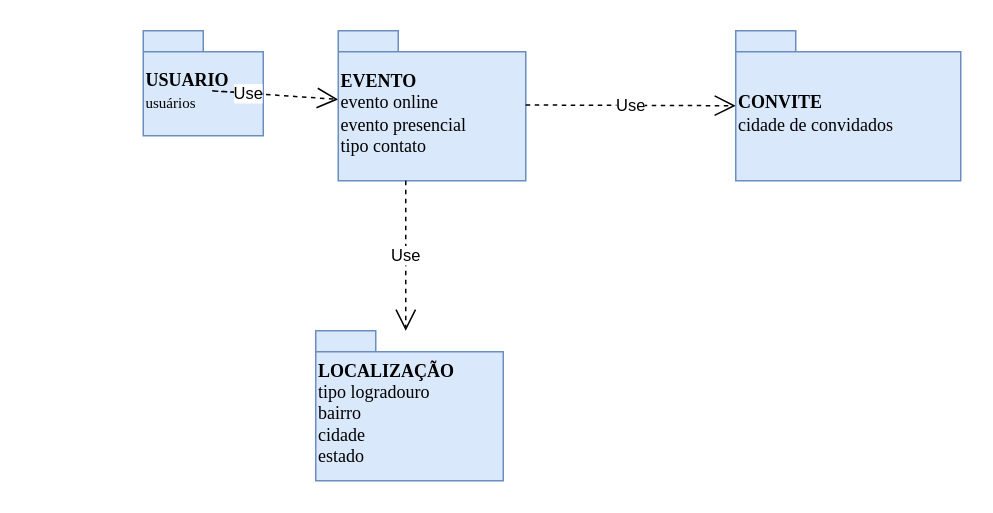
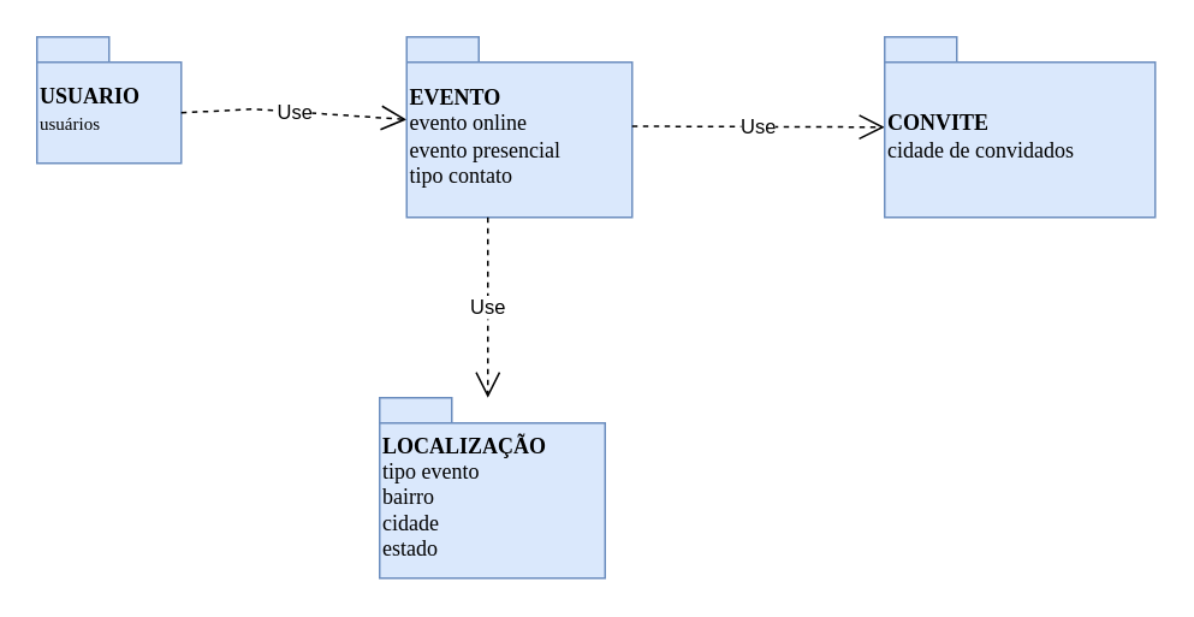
  <mxCell id="0" />
  <mxCell id="1" parent="0" />
- <mxCell id="2" value="&lt;div style=&quot;&quot;&gt;&lt;span style=&quot;font-family: &amp;quot;Lucida Console&amp;quot;; background-color: initial;&quot;&gt;USUARIO&lt;/span&gt;&lt;/div&gt;&lt;font face=&quot;Lucida Console&quot;&gt;&lt;div style=&quot;&quot;&gt;&lt;span style=&quot;font-size: 10px; font-weight: normal; background-color: initial;&quot;&gt;usuários&lt;/span&gt;&lt;/div&gt;&lt;/font&gt;" style="shape=folder;fontStyle=1;spacingTop=10;tabWidth=40;tabHeight=14;tabPosition=left;html=1;whiteSpace=wrap;fillColor=#dae8fc;strokeColor=#6c8ebf;labelBackgroundColor=none;align=left;" vertex="1" parent="1"><mxGeometry x="95" y="20" width="80" height="70" as="geometry" /></mxCell>
+ <mxCell id="2" value="&lt;div style=&quot;&quot;&gt;&lt;span style=&quot;font-family: &amp;quot;Lucida Console&amp;quot;; background-color: initial;&quot;&gt;USUARIO&lt;/span&gt;&lt;/div&gt;&lt;font face=&quot;Lucida Console&quot;&gt;&lt;div style=&quot;&quot;&gt;&lt;span style=&quot;font-size: 10px; font-weight: normal; background-color: initial;&quot;&gt;usuários&lt;/span&gt;&lt;/div&gt;&lt;/font&gt;" style="shape=folder;fontStyle=1;spacingTop=10;tabWidth=40;tabHeight=14;tabPosition=left;html=1;whiteSpace=wrap;fillColor=#dae8fc;strokeColor=#6c8ebf;labelBackgroundColor=none;align=left;" vertex="1" parent="1"><mxGeometry x="20" y="20" width="80" height="70" as="geometry" /></mxCell>
  <mxCell id="3" value="Use" style="endArrow=open;endSize=12;dashed=1;html=1;rounded=0;exitX=0;exitY=0;exitDx=80;exitDy=42;exitPerimeter=0;" edge="1" parent="1" source="2" target="4"><mxGeometry width="160" relative="1" as="geometry"><mxPoint x="100" y="54.5" as="sourcePoint" /><mxPoint x="260" y="54.5" as="targetPoint" /><Array as="points"><mxPoint x="140" y="60" /></Array></mxGeometry></mxCell>
  <mxCell id="4" value="EVENTO&lt;br&gt;&lt;span style=&quot;font-weight: 400;&quot;&gt;evento online&lt;br&gt;&lt;/span&gt;&lt;span style=&quot;font-weight: normal;&quot;&gt;evento presencial&lt;br&gt;tipo contato&lt;br&gt;&lt;/span&gt;" style="shape=folder;fontStyle=1;spacingTop=10;tabWidth=40;tabHeight=14;tabPosition=left;html=1;whiteSpace=wrap;fillColor=#dae8fc;strokeColor=#6c8ebf;fontFamily=Lucida Console;align=left;" vertex="1" parent="1"><mxGeometry x="225" y="20" width="125" height="100" as="geometry" /></mxCell>
  <mxCell id="5" value="Use" style="endArrow=open;endSize=12;dashed=1;html=1;rounded=0;" edge="1" parent="1"><mxGeometry width="160" relative="1" as="geometry"><mxPoint x="350" y="69.5" as="sourcePoint" /><mxPoint x="490" y="70" as="targetPoint" /></mxGeometry></mxCell>
  <mxCell id="6" value="Use" style="endArrow=open;endSize=12;dashed=1;html=1;rounded=0;" edge="1" parent="1"><mxGeometry width="160" relative="1" as="geometry"><mxPoint x="270" y="120" as="sourcePoint" /><mxPoint x="270" y="220" as="targetPoint" /></mxGeometry></mxCell>
  <mxCell id="7" value="CONVITE&lt;br&gt;&lt;span style=&quot;font-weight: 400;&quot;&gt;cidade de convidados&lt;br&gt;&lt;/span&gt;" style="shape=folder;fontStyle=1;spacingTop=10;tabWidth=40;tabHeight=14;tabPosition=left;html=1;whiteSpace=wrap;fillColor=#dae8fc;strokeColor=#6c8ebf;fontFamily=Lucida Console;align=left;" vertex="1" parent="1"><mxGeometry x="490" y="20" width="150" height="100" as="geometry" /></mxCell>
- <mxCell id="8" value="LOCALIZAÇÃO&lt;br&gt;&lt;span style=&quot;font-weight: 400;&quot;&gt;tipo logradouro&lt;br&gt;&lt;/span&gt;&lt;span style=&quot;font-weight: normal;&quot;&gt;bairro&lt;br&gt;cidade&lt;br&gt;estado&lt;/span&gt;" style="shape=folder;fontStyle=1;spacingTop=10;tabWidth=40;tabHeight=14;tabPosition=left;html=1;whiteSpace=wrap;fillColor=#dae8fc;strokeColor=#6c8ebf;fontFamily=Lucida Console;align=left;" vertex="1" parent="1"><mxGeometry x="210" y="220" width="125" height="100" as="geometry" /></mxCell>
+ <mxCell id="8" value="LOCALIZAÇÃO&lt;br&gt;&lt;span style=&quot;font-weight: 400;&quot;&gt;tipo evento&lt;br&gt;&lt;/span&gt;&lt;span style=&quot;font-weight: normal;&quot;&gt;bairro&lt;br&gt;cidade&lt;br&gt;estado&lt;/span&gt;" style="shape=folder;fontStyle=1;spacingTop=10;tabWidth=40;tabHeight=14;tabPosition=left;html=1;whiteSpace=wrap;fillColor=#dae8fc;strokeColor=#6c8ebf;fontFamily=Lucida Console;align=left;" vertex="1" parent="1"><mxGeometry x="210" y="220" width="125" height="100" as="geometry" /></mxCell>
